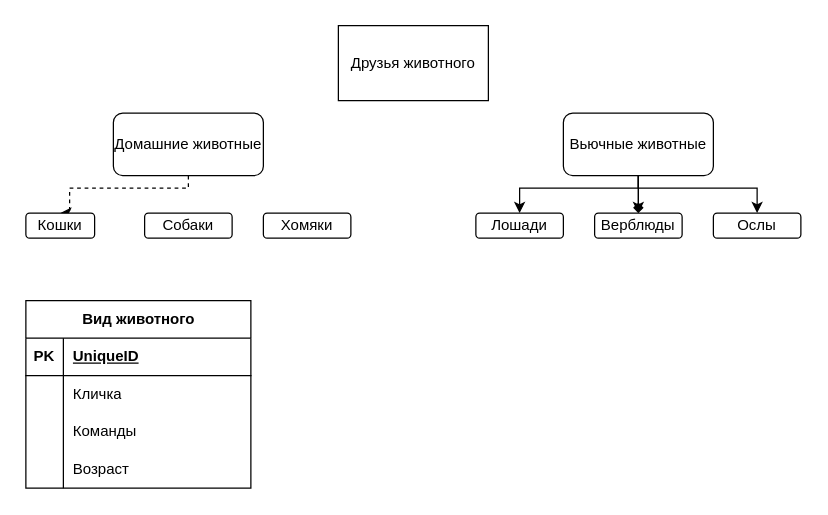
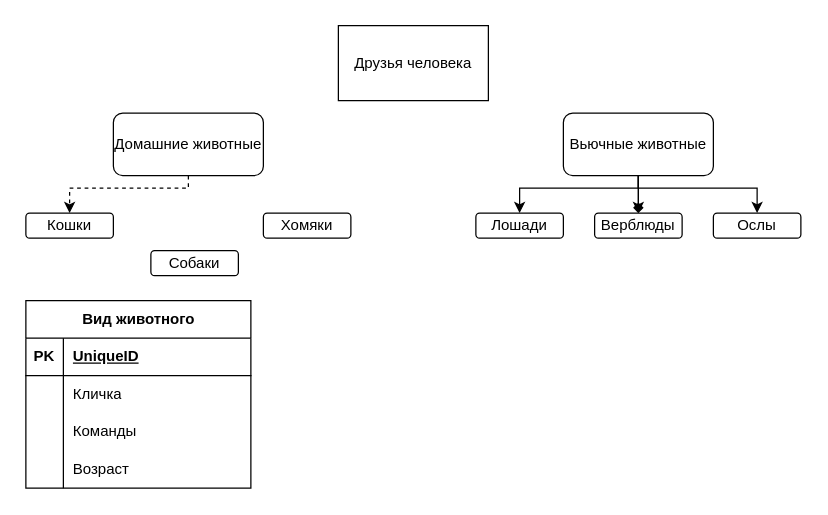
  <mxCell id="0" />
  <mxCell id="1" parent="0" />
- <mxCell id="2" value="Друзья животного" style="rounded=0;whiteSpace=wrap;html=1;" vertex="1" parent="1"><mxGeometry x="270" y="20" width="120" height="60" as="geometry" /></mxCell>
+ <mxCell id="2" value="Друзья человека" style="rounded=0;whiteSpace=wrap;html=1;" vertex="1" parent="1"><mxGeometry x="270" y="20" width="120" height="60" as="geometry" /></mxCell>
  <mxCell id="3" style="edgeStyle=orthogonalEdgeStyle;rounded=0;orthogonalLoop=1;jettySize=auto;html=1;exitX=0.5;exitY=1;exitDx=0;exitDy=0;entryX=0.5;entryY=0;entryDx=0;entryDy=0;dashed=1;" edge="1" parent="1" source="5" target="8"><mxGeometry relative="1" as="geometry"><Array as="points"><mxPoint x="150" y="150" /><mxPoint x="55" y="150" /></Array></mxGeometry></mxCell>
  <mxCell id="4" style="edgeStyle=orthogonalEdgeStyle;rounded=0;orthogonalLoop=1;jettySize=auto;html=1;exitX=0.5;exitY=1;exitDx=0;exitDy=0;" edge="1" parent="1" source="5"><mxGeometry relative="1" as="geometry"><mxPoint x="150" y="140" as="targetPoint" /></mxGeometry></mxCell>
  <mxCell id="5" value="Домашние животные" style="rounded=1;whiteSpace=wrap;html=1;" vertex="1" parent="1"><mxGeometry x="90" y="90" width="120" height="50" as="geometry" /></mxCell>
  <mxCell id="6" value="" style="edgeStyle=orthogonalEdgeStyle;rounded=0;orthogonalLoop=1;jettySize=auto;html=1;endArrow=diamond;" edge="1" parent="1" source="7" target="12"><mxGeometry relative="1" as="geometry" /></mxCell>
  <mxCell id="7" value="Вьючные животные" style="rounded=1;whiteSpace=wrap;html=1;" vertex="1" parent="1"><mxGeometry x="450" y="90" width="120" height="50" as="geometry" /></mxCell>
- <mxCell id="8" value="Кошки" style="rounded=1;whiteSpace=wrap;html=1;" vertex="1" parent="1"><mxGeometry x="20" y="170" width="55" height="20" as="geometry" /></mxCell>
- <mxCell id="9" value="Собаки" style="rounded=1;whiteSpace=wrap;html=1;" vertex="1" parent="1"><mxGeometry x="115" y="170" width="70" height="20" as="geometry" /></mxCell>
+ <mxCell id="8" value="Кошки" style="rounded=1;whiteSpace=wrap;html=1;" vertex="1" parent="1"><mxGeometry x="20" y="170" width="70" height="20" as="geometry" /></mxCell>
+ <mxCell id="9" value="Собаки" style="rounded=1;whiteSpace=wrap;html=1;" vertex="1" parent="1"><mxGeometry x="120" y="200" width="70" height="20" as="geometry" /></mxCell>
  <mxCell id="10" value="Хомяки" style="rounded=1;whiteSpace=wrap;html=1;" vertex="1" parent="1"><mxGeometry x="210" y="170" width="70" height="20" as="geometry" /></mxCell>
  <mxCell id="11" value="Лошади" style="rounded=1;whiteSpace=wrap;html=1;" vertex="1" parent="1"><mxGeometry x="380" y="170" width="70" height="20" as="geometry" /></mxCell>
  <mxCell id="12" value="Верблюды" style="rounded=1;whiteSpace=wrap;html=1;" vertex="1" parent="1"><mxGeometry x="475" y="170" width="70" height="20" as="geometry" /></mxCell>
  <mxCell id="13" value="Ослы" style="rounded=1;whiteSpace=wrap;html=1;" vertex="1" parent="1"><mxGeometry x="570" y="170" width="70" height="20" as="geometry" /></mxCell>
  <mxCell id="14" style="edgeStyle=orthogonalEdgeStyle;rounded=0;orthogonalLoop=1;jettySize=auto;html=1;exitX=0.5;exitY=1;exitDx=0;exitDy=0;entryX=0.5;entryY=0;entryDx=0;entryDy=0;" edge="1" parent="1"><mxGeometry relative="1" as="geometry"><mxPoint x="510" y="140" as="sourcePoint" /><mxPoint x="510" y="170" as="targetPoint" /></mxGeometry></mxCell>
  <mxCell id="15" style="edgeStyle=orthogonalEdgeStyle;rounded=0;orthogonalLoop=1;jettySize=auto;html=1;exitX=0.5;exitY=1;exitDx=0;exitDy=0;entryX=0.5;entryY=0;entryDx=0;entryDy=0;" edge="1" parent="1"><mxGeometry relative="1" as="geometry"><mxPoint x="510" y="140" as="sourcePoint" /><mxPoint x="605" y="170" as="targetPoint" /><Array as="points"><mxPoint x="510" y="150" /><mxPoint x="605" y="150" /></Array></mxGeometry></mxCell>
  <mxCell id="16" style="edgeStyle=orthogonalEdgeStyle;rounded=0;orthogonalLoop=1;jettySize=auto;html=1;entryX=0.5;entryY=0;entryDx=0;entryDy=0;" edge="1" parent="1"><mxGeometry relative="1" as="geometry"><mxPoint x="510" y="140" as="sourcePoint" /><mxPoint x="415" y="170" as="targetPoint" /><Array as="points"><mxPoint x="510" y="150" /><mxPoint x="415" y="150" /></Array></mxGeometry></mxCell>
  <mxCell id="17" style="edgeStyle=orthogonalEdgeStyle;rounded=0;orthogonalLoop=1;jettySize=auto;html=1;exitX=0.5;exitY=1;exitDx=0;exitDy=0;" edge="1" parent="1"><mxGeometry relative="1" as="geometry"><mxPoint x="510" y="140" as="targetPoint" /><mxPoint x="510" y="140" as="sourcePoint" /></mxGeometry></mxCell>
  <mxCell id="18" value="Вид животного" style="shape=table;startSize=30;container=1;collapsible=1;childLayout=tableLayout;fixedRows=1;rowLines=0;fontStyle=1;align=center;resizeLast=1;html=1;" vertex="1" parent="1"><mxGeometry x="20" y="240" width="180" height="150" as="geometry" /></mxCell>
  <mxCell id="19" value="" style="shape=tableRow;horizontal=0;startSize=0;swimlaneHead=0;swimlaneBody=0;fillColor=none;collapsible=0;dropTarget=0;points=[[0,0.5],[1,0.5]];portConstraint=eastwest;top=0;left=0;right=0;bottom=1;" vertex="1" parent="18"><mxGeometry y="30" width="180" height="30" as="geometry" /></mxCell>
  <mxCell id="20" value="PK" style="shape=partialRectangle;connectable=0;fillColor=none;top=0;left=0;bottom=0;right=0;fontStyle=1;overflow=hidden;whiteSpace=wrap;html=1;" vertex="1" parent="19"><mxGeometry width="30" height="30" as="geometry"><mxRectangle width="30" height="30" as="alternateBounds" /></mxGeometry></mxCell>
  <mxCell id="21" value="UniqueID" style="shape=partialRectangle;connectable=0;fillColor=none;top=0;left=0;bottom=0;right=0;align=left;spacingLeft=6;fontStyle=5;overflow=hidden;whiteSpace=wrap;html=1;" vertex="1" parent="19"><mxGeometry x="30" width="150" height="30" as="geometry"><mxRectangle width="150" height="30" as="alternateBounds" /></mxGeometry></mxCell>
  <mxCell id="22" value="" style="shape=tableRow;horizontal=0;startSize=0;swimlaneHead=0;swimlaneBody=0;fillColor=none;collapsible=0;dropTarget=0;points=[[0,0.5],[1,0.5]];portConstraint=eastwest;top=0;left=0;right=0;bottom=0;" vertex="1" parent="18"><mxGeometry y="60" width="180" height="30" as="geometry" /></mxCell>
  <mxCell id="23" value="" style="shape=partialRectangle;connectable=0;fillColor=none;top=0;left=0;bottom=0;right=0;editable=1;overflow=hidden;whiteSpace=wrap;html=1;" vertex="1" parent="22"><mxGeometry width="30" height="30" as="geometry"><mxRectangle width="30" height="30" as="alternateBounds" /></mxGeometry></mxCell>
  <mxCell id="24" value="Кличка" style="shape=partialRectangle;connectable=0;fillColor=none;top=0;left=0;bottom=0;right=0;align=left;spacingLeft=6;overflow=hidden;whiteSpace=wrap;html=1;" vertex="1" parent="22"><mxGeometry x="30" width="150" height="30" as="geometry"><mxRectangle width="150" height="30" as="alternateBounds" /></mxGeometry></mxCell>
  <mxCell id="25" value="" style="shape=tableRow;horizontal=0;startSize=0;swimlaneHead=0;swimlaneBody=0;fillColor=none;collapsible=0;dropTarget=0;points=[[0,0.5],[1,0.5]];portConstraint=eastwest;top=0;left=0;right=0;bottom=0;" vertex="1" parent="18"><mxGeometry y="90" width="180" height="30" as="geometry" /></mxCell>
  <mxCell id="26" value="" style="shape=partialRectangle;connectable=0;fillColor=none;top=0;left=0;bottom=0;right=0;editable=1;overflow=hidden;whiteSpace=wrap;html=1;" vertex="1" parent="25"><mxGeometry width="30" height="30" as="geometry"><mxRectangle width="30" height="30" as="alternateBounds" /></mxGeometry></mxCell>
  <mxCell id="27" value="Команды" style="shape=partialRectangle;connectable=0;fillColor=none;top=0;left=0;bottom=0;right=0;align=left;spacingLeft=6;overflow=hidden;whiteSpace=wrap;html=1;" vertex="1" parent="25"><mxGeometry x="30" width="150" height="30" as="geometry"><mxRectangle width="150" height="30" as="alternateBounds" /></mxGeometry></mxCell>
  <mxCell id="28" value="" style="shape=tableRow;horizontal=0;startSize=0;swimlaneHead=0;swimlaneBody=0;fillColor=none;collapsible=0;dropTarget=0;points=[[0,0.5],[1,0.5]];portConstraint=eastwest;top=0;left=0;right=0;bottom=0;" vertex="1" parent="18"><mxGeometry y="120" width="180" height="30" as="geometry" /></mxCell>
  <mxCell id="29" value="" style="shape=partialRectangle;connectable=0;fillColor=none;top=0;left=0;bottom=0;right=0;editable=1;overflow=hidden;whiteSpace=wrap;html=1;" vertex="1" parent="28"><mxGeometry width="30" height="30" as="geometry"><mxRectangle width="30" height="30" as="alternateBounds" /></mxGeometry></mxCell>
  <mxCell id="30" value="Возраст" style="shape=partialRectangle;connectable=0;fillColor=none;top=0;left=0;bottom=0;right=0;align=left;spacingLeft=6;overflow=hidden;whiteSpace=wrap;html=1;" vertex="1" parent="28"><mxGeometry x="30" width="150" height="30" as="geometry"><mxRectangle width="150" height="30" as="alternateBounds" /></mxGeometry></mxCell>
